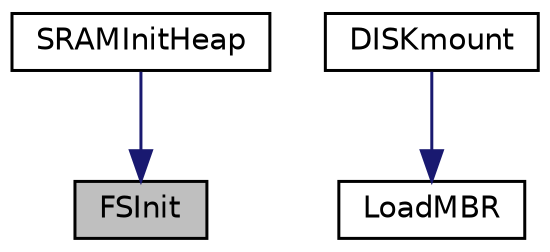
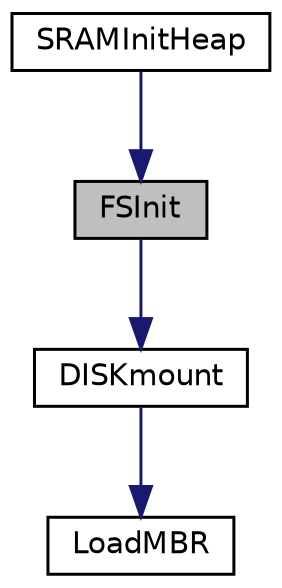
  digraph {
    rankdir=TB
    node [color=black fillcolor=white fontname=Helvetica fontsize=10 shape=record style=filled]
    edge [color=midnightblue fontname=Helvetica fontsize=10 labelfontname=Helvetica labelfontsize=10 style=solid]
    n1 [fillcolor=grey75 fontcolor=black height=0.2 label=FSInit width=0.4]
    n2 [height=0.2 label=DISKmount width=0.4]
    n3 [height=0.2 label=SRAMInitHeap width=0.4]
    n4 [height=0.2 label=LoadMBR width=0.4]
+   n1 -> n2
    n2 -> n4
    n3 -> n1
  }
